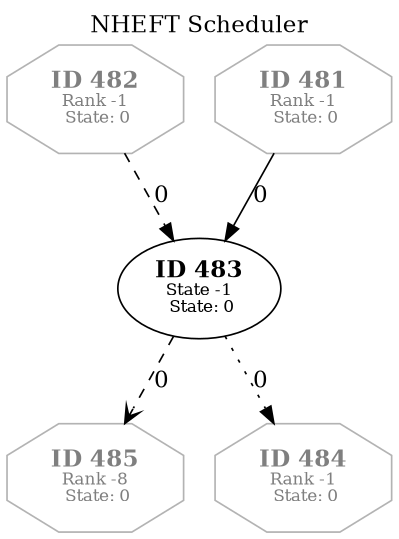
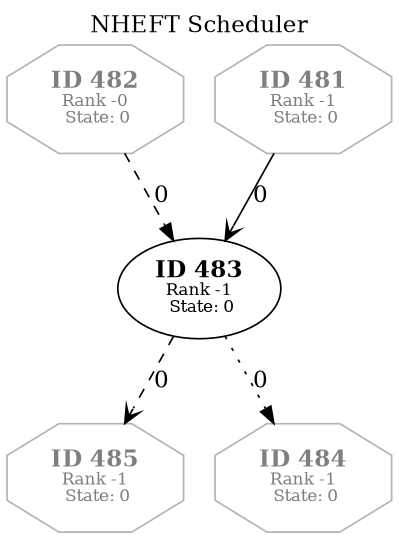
  digraph {
    label="NHEFT Scheduler"
    labelloc=t
    node [color=gray70 fontcolor=gray50 shape=octagon]
    edge [arrowhead=vee color=black style=dashed]
-   n1 [label=<<B>ID 485</B><BR /><FONT POINT-SIZE="10">Rank -8<BR /> State: 0</FONT>>]
+   n1 [label=<<B>ID 485</B><BR /><FONT POINT-SIZE="10">Rank -1<BR /> State: 0</FONT>>]
    n2 [label=<<B>ID 484</B><BR /><FONT POINT-SIZE="10">Rank -1<BR /> State: 0</FONT>>]
-   n3 [label=<<B>ID 483</B><BR /><FONT POINT-SIZE="10">State -1<BR /> State: 0</FONT>> color="" fontcolor="" shape=""]
-   n4 [label=<<B>ID 482</B><BR /><FONT POINT-SIZE="10">Rank -1<BR /> State: 0</FONT>>]
+   n3 [label=<<B>ID 483</B><BR /><FONT POINT-SIZE="10">Rank -1<BR /> State: 0</FONT>> color="" fontcolor="" shape=""]
+   n4 [label=<<B>ID 482</B><BR /><FONT POINT-SIZE="10">Rank -0<BR /> State: 0</FONT>>]
    n5 [label=<<B>ID 481</B><BR /><FONT POINT-SIZE="10">Rank -1<BR /> State: 0</FONT>>]
    n3 -> n1 [label=<0>]
    n3 -> n2 [arrowhead=normal label=<0> style=dotted]
    n4 -> n3 [arrowhead=normal label=<0>]
-   n5 -> n3 [arrowhead=normal label=<0> style=solid]
+   n5 -> n3 [label=<0> style=solid]
  }
